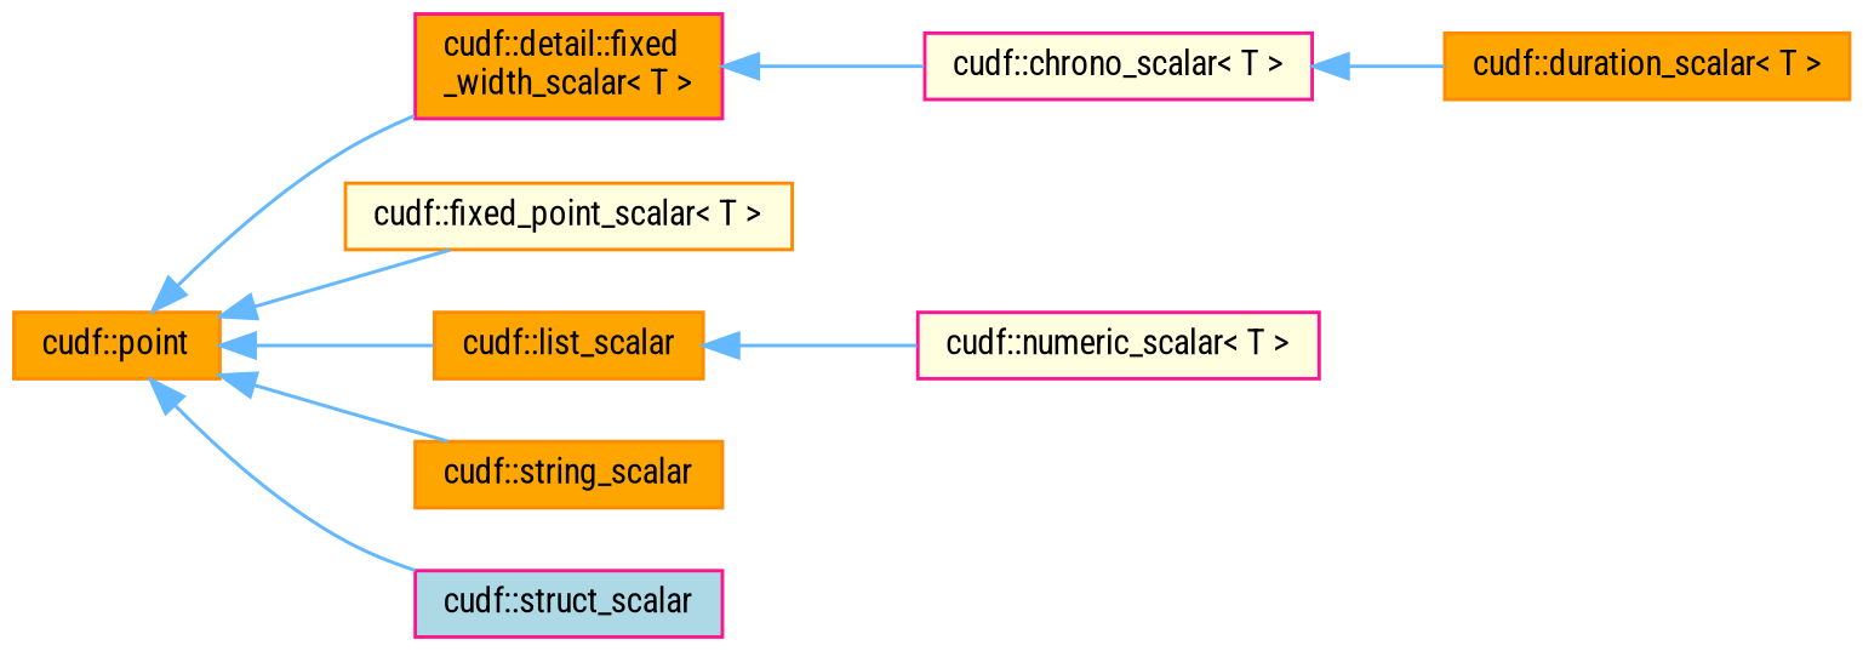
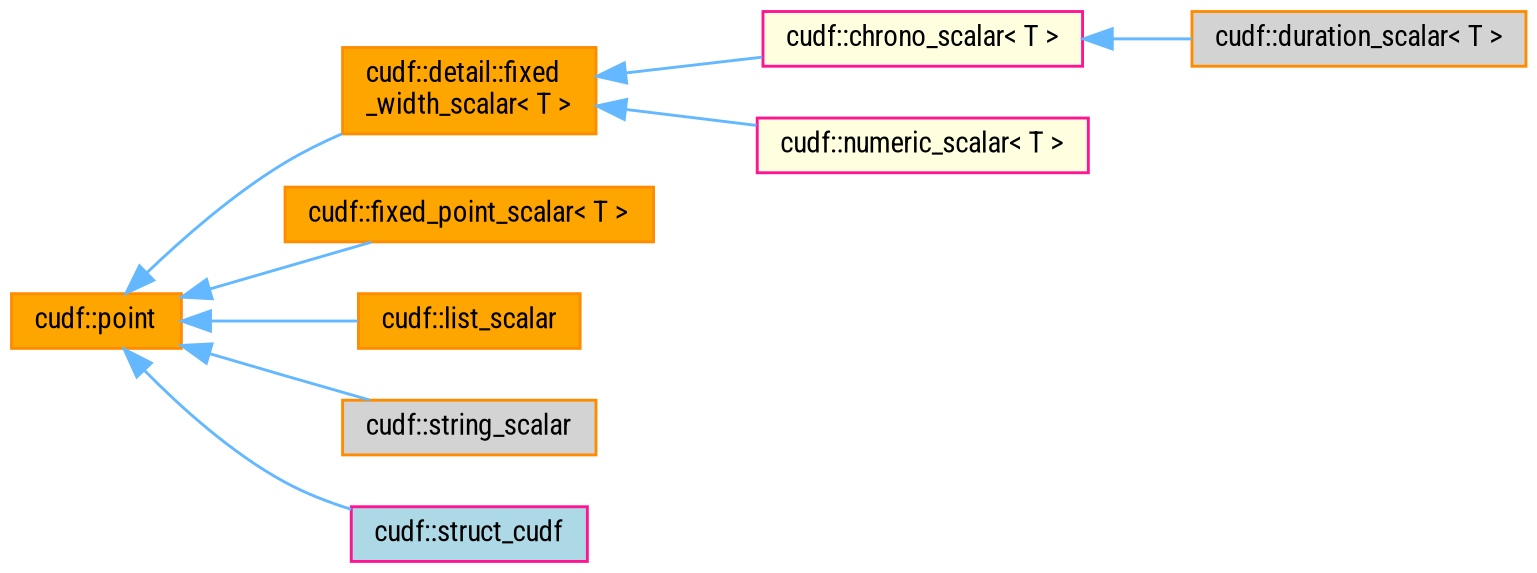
  digraph {
    fontname="Roboto Condensed"
    rankdir=LR
    node [color=darkorange fillcolor=orange fontname="Roboto Condensed" fontsize=10 shape=box style=filled]
    edge [color=steelblue1 dir=back fontname="Roboto Condensed" fontsize=10 labelfontname=Helvetica labelfontsize=10 style=solid]
    n1 [height=0.2 label="cudf::point" width=0.4]
-   n2 [color=deeppink height=0.2 label="cudf::detail::fixed\l_width_scalar\< T \>" width=0.4]
-   n3 [fillcolor=lightyellow height=0.2 label="cudf::fixed_point_scalar\< T \>" width=0.4]
+   n2 [height=0.2 label="cudf::detail::fixed\l_width_scalar\< T \>" width=0.4]
+   n3 [height=0.2 label="cudf::fixed_point_scalar\< T \>" width=0.4]
    n4 [height=0.2 label="cudf::list_scalar" width=0.4]
-   n5 [height=0.2 label="cudf::string_scalar" width=0.4]
-   n6 [color=deeppink fillcolor=lightblue height=0.2 label="cudf::struct_scalar" width=0.4]
+   n5 [fillcolor=lightgrey height=0.2 label="cudf::string_scalar" width=0.4]
+   n6 [color=deeppink fillcolor=lightblue height=0.2 label="cudf::struct_cudf" width=0.4]
    n7 [color=deeppink fillcolor=lightyellow height=0.2 label="cudf::chrono_scalar\< T \>" width=0.4]
    n8 [color=deeppink fillcolor=lightyellow height=0.2 label="cudf::numeric_scalar\< T \>" width=0.4]
-   n9 [height=0.2 label="cudf::duration_scalar\< T \>" width=0.4]
+   n9 [fillcolor=lightgrey height=0.2 label="cudf::duration_scalar\< T \>" width=0.4]
    n1 -> n2
    n1 -> n3
    n1 -> n4
    n1 -> n5
    n1 -> n6
    n2 -> n7
-   n4 -> n8
+   n2 -> n8
    n7 -> n9
  }
